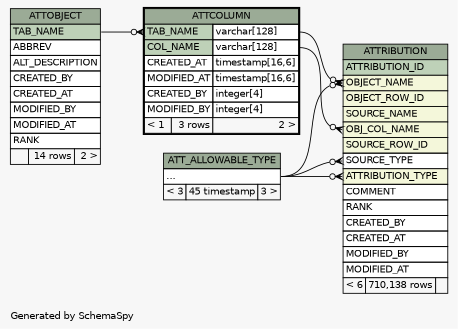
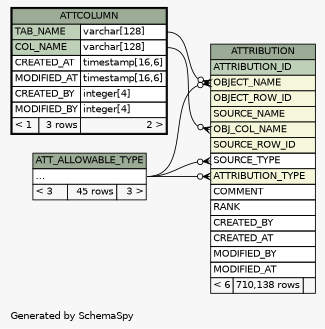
  digraph {
    bgcolor="#f7f7f7"
    fontname=Helvetica
    fontsize=11
    label="\nGenerated by SchemaSpy"
    labeljust=l
    nodesep=0.18
    rankdir=RL
    ranksep=0.46
    node [fontname=Helvetica fontsize=11 shape=plaintext]
    edge [arrowhead=none arrowsize=0.8 arrowtail=crowodot dir=back headport="elipses:e" tailport="OBJECT_NAME:w"]
-   n1 [label=<     <TABLE BORDER="0" CELLBORDER="1" CELLSPACING="0" BGCOLOR="#ffffff">       <TR><TD COLSPAN="3" BGCOLOR="#9bab96" ALIGN="CENTER">ATT_ALLOWABLE_TYPE</TD></TR>       <TR><TD PORT="elipses" COLSPAN="3" ALIGN="LEFT">...</TD></TR>       <TR><TD ALIGN="LEFT" BGCOLOR="#f7f7f7">&lt; 3</TD><TD ALIGN="RIGHT" BGCOLOR="#f7f7f7">45 timestamp</TD><TD ALIGN="RIGHT" BGCOLOR="#f7f7f7">3 &gt;</TD></TR>     </TABLE>>]
-   n2 [label=<     <TABLE BORDER="0" CELLBORDER="1" CELLSPACING="0" BGCOLOR="#ffffff">       <TR><TD COLSPAN="3" BGCOLOR="#9bab96" ALIGN="CENTER">ATTOBJECT</TD></TR>       <TR><TD PORT="TAB_NAME" COLSPAN="3" BGCOLOR="#bed1b8" ALIGN="LEFT">TAB_NAME</TD></TR>       <TR><TD PORT="ABBREV" COLSPAN="3" ALIGN="LEFT">ABBREV</TD></TR>       <TR><TD PORT="ALT_DESCRIPTION" COLSPAN="3" ALIGN="LEFT">ALT_DESCRIPTION</TD></TR>       <TR><TD PORT="CREATED_BY" COLSPAN="3" ALIGN="LEFT">CREATED_BY</TD></TR>       <TR><TD PORT="CREATED_AT" COLSPAN="3" ALIGN="LEFT">CREATED_AT</TD></TR>       <TR><TD PORT="MODIFIED_BY" COLSPAN="3" ALIGN="LEFT">MODIFIED_BY</TD></TR>       <TR><TD PORT="MODIFIED_AT" COLSPAN="3" ALIGN="LEFT">MODIFIED_AT</TD></TR>       <TR><TD PORT="RANK" COLSPAN="3" ALIGN="LEFT">RANK</TD></TR>       <TR><TD ALIGN="LEFT" BGCOLOR="#f7f7f7">  </TD><TD ALIGN="RIGHT" BGCOLOR="#f7f7f7">14 rows</TD><TD ALIGN="RIGHT" BGCOLOR="#f7f7f7">2 &gt;</TD></TR>     </TABLE>>]
+   n1 [label=<     <TABLE BORDER="0" CELLBORDER="1" CELLSPACING="0" BGCOLOR="#ffffff">       <TR><TD COLSPAN="3" BGCOLOR="#9bab96" ALIGN="CENTER">ATT_ALLOWABLE_TYPE</TD></TR>       <TR><TD PORT="elipses" COLSPAN="3" ALIGN="LEFT">...</TD></TR>       <TR><TD ALIGN="LEFT" BGCOLOR="#f7f7f7">&lt; 3</TD><TD ALIGN="RIGHT" BGCOLOR="#f7f7f7">45 rows</TD><TD ALIGN="RIGHT" BGCOLOR="#f7f7f7">3 &gt;</TD></TR>     </TABLE>>]
    n3 [label=<     <TABLE BORDER="2" CELLBORDER="1" CELLSPACING="0" BGCOLOR="#ffffff">       <TR><TD COLSPAN="3" BGCOLOR="#9bab96" ALIGN="CENTER">ATTCOLUMN</TD></TR>       <TR><TD PORT="TAB_NAME" COLSPAN="2" BGCOLOR="#bed1b8" ALIGN="LEFT">TAB_NAME</TD><TD PORT="TAB_NAME.type" ALIGN="LEFT">varchar[128]</TD></TR>       <TR><TD PORT="COL_NAME" COLSPAN="2" BGCOLOR="#bed1b8" ALIGN="LEFT">COL_NAME</TD><TD PORT="COL_NAME.type" ALIGN="LEFT">varchar[128]</TD></TR>       <TR><TD PORT="CREATED_AT" COLSPAN="2" ALIGN="LEFT">CREATED_AT</TD><TD PORT="CREATED_AT.type" ALIGN="LEFT">timestamp[16,6]</TD></TR>       <TR><TD PORT="MODIFIED_AT" COLSPAN="2" ALIGN="LEFT">MODIFIED_AT</TD><TD PORT="MODIFIED_AT.type" ALIGN="LEFT">timestamp[16,6]</TD></TR>       <TR><TD PORT="CREATED_BY" COLSPAN="2" ALIGN="LEFT">CREATED_BY</TD><TD PORT="CREATED_BY.type" ALIGN="LEFT">integer[4]</TD></TR>       <TR><TD PORT="MODIFIED_BY" COLSPAN="2" ALIGN="LEFT">MODIFIED_BY</TD><TD PORT="MODIFIED_BY.type" ALIGN="LEFT">integer[4]</TD></TR>       <TR><TD ALIGN="LEFT" BGCOLOR="#f7f7f7">&lt; 1</TD><TD ALIGN="RIGHT" BGCOLOR="#f7f7f7">3 rows</TD><TD ALIGN="RIGHT" BGCOLOR="#f7f7f7">2 &gt;</TD></TR>     </TABLE>>]
    n4 [label=<     <TABLE BORDER="0" CELLBORDER="1" CELLSPACING="0" BGCOLOR="#ffffff">       <TR><TD COLSPAN="3" BGCOLOR="#9bab96" ALIGN="CENTER">ATTRIBUTION</TD></TR>       <TR><TD PORT="ATTRIBUTION_ID" COLSPAN="3" BGCOLOR="#bed1b8" ALIGN="LEFT">ATTRIBUTION_ID</TD></TR>       <TR><TD PORT="OBJECT_NAME" COLSPAN="3" BGCOLOR="#f4f7da" ALIGN="LEFT">OBJECT_NAME</TD></TR>       <TR><TD PORT="OBJECT_ROW_ID" COLSPAN="3" BGCOLOR="#f4f7da" ALIGN="LEFT">OBJECT_ROW_ID</TD></TR>       <TR><TD PORT="SOURCE_NAME" COLSPAN="3" BGCOLOR="#f4f7da" ALIGN="LEFT">SOURCE_NAME</TD></TR>       <TR><TD PORT="OBJ_COL_NAME" COLSPAN="3" BGCOLOR="#f4f7da" ALIGN="LEFT">OBJ_COL_NAME</TD></TR>       <TR><TD PORT="SOURCE_ROW_ID" COLSPAN="3" BGCOLOR="#f4f7da" ALIGN="LEFT">SOURCE_ROW_ID</TD></TR>       <TR><TD PORT="SOURCE_TYPE" COLSPAN="3" ALIGN="LEFT">SOURCE_TYPE</TD></TR>       <TR><TD PORT="ATTRIBUTION_TYPE" COLSPAN="3" BGCOLOR="#f4f7da" ALIGN="LEFT">ATTRIBUTION_TYPE</TD></TR>       <TR><TD PORT="COMMENT" COLSPAN="3" ALIGN="LEFT">COMMENT</TD></TR>       <TR><TD PORT="RANK" COLSPAN="3" ALIGN="LEFT">RANK</TD></TR>       <TR><TD PORT="CREATED_BY" COLSPAN="3" ALIGN="LEFT">CREATED_BY</TD></TR>       <TR><TD PORT="CREATED_AT" COLSPAN="3" ALIGN="LEFT">CREATED_AT</TD></TR>       <TR><TD PORT="MODIFIED_BY" COLSPAN="3" ALIGN="LEFT">MODIFIED_BY</TD></TR>       <TR><TD PORT="MODIFIED_AT" COLSPAN="3" ALIGN="LEFT">MODIFIED_AT</TD></TR>       <TR><TD ALIGN="LEFT" BGCOLOR="#f7f7f7">&lt; 6</TD><TD ALIGN="RIGHT" BGCOLOR="#f7f7f7">710,138 rows</TD><TD ALIGN="RIGHT" BGCOLOR="#f7f7f7">  </TD></TR>     </TABLE>>]
-   n3 -> n2 [headport="TAB_NAME:e" tailport="TAB_NAME:w"]
    n4 -> n1 [tailport="ATTRIBUTION_TYPE:w"]
    n4 -> n1
    n4 -> n1 [tailport="SOURCE_TYPE:w"]
    n4 -> n3 [headport="COL_NAME.type:e" tailport="OBJ_COL_NAME:w"]
    n4 -> n3 [headport="TAB_NAME.type:e"]
  }
